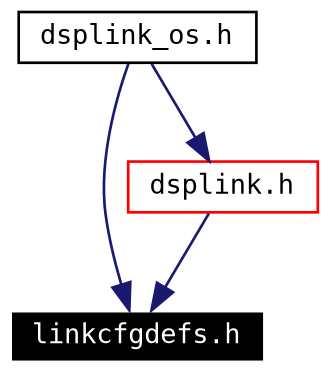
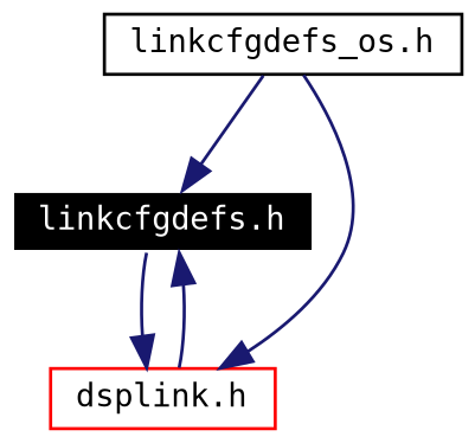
  digraph {
    fontname="DejaVu Sans Mono"
    rankdir=TB
    node [fillcolor=white fontname="DejaVu Sans Mono" fontsize=10 shape=record style=filled]
    edge [color=midnightblue fontname="DejaVu Sans Mono" fontsize=10 labelfontname=Helvetica labelfontsize=10 style=solid]
    n1 [color=white fillcolor=black fontcolor=white height=0.2 label="linkcfgdefs.h" width=0.4]
    n2 [color=red height=0.2 label="dsplink.h" width=0.4]
-   n3 [color=black height=0.2 label="dsplink_os.h" width=0.4]
+   n3 [color=black height=0.2 label="linkcfgdefs_os.h" width=0.4]
+   n1 -> n2
    n2 -> n1
    n3 -> n1
    n3 -> n2
  }
